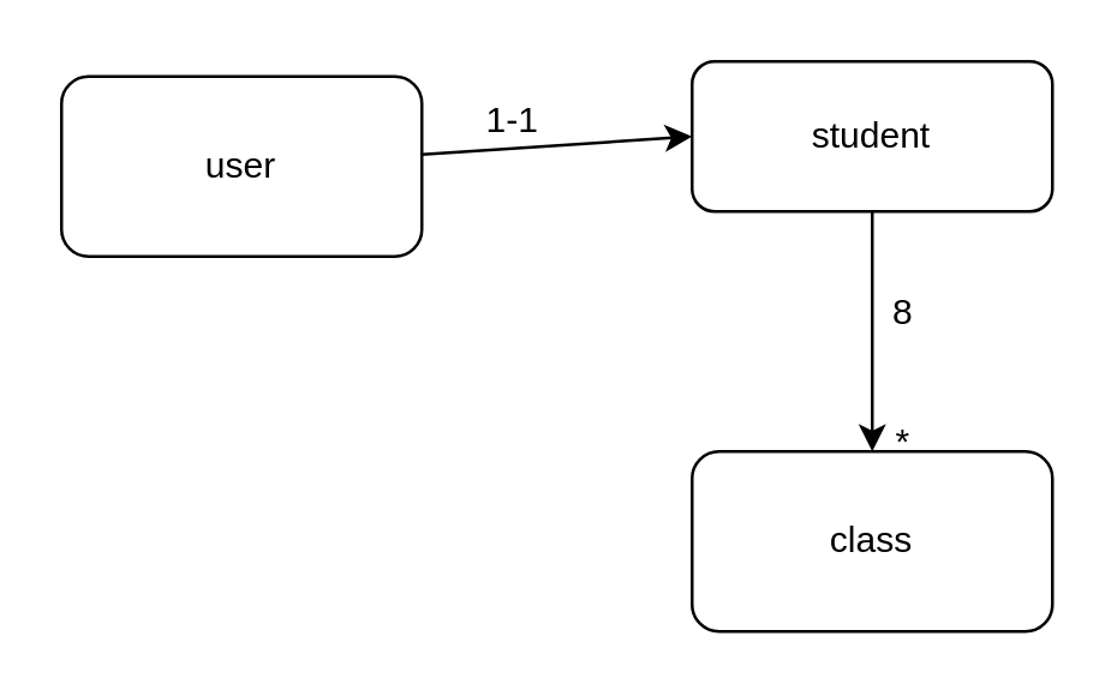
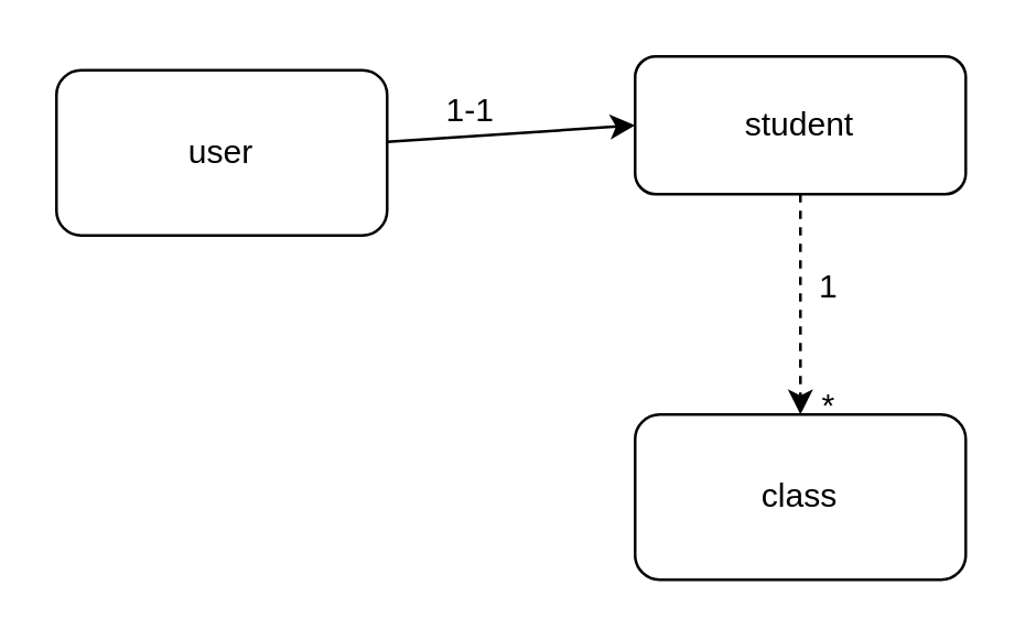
  <mxCell id="0" />
  <mxCell id="1" parent="0" />
  <mxCell id="2" style="html=1;entryX=0;entryY=0.5;entryDx=0;entryDy=0;" edge="1" parent="1" source="3" target="6"><mxGeometry relative="1" as="geometry" /></mxCell>
  <mxCell id="3" value="user" style="rounded=1;whiteSpace=wrap;html=1;" vertex="1" parent="1"><mxGeometry x="20" y="25" width="120" height="60" as="geometry" /></mxCell>
  <mxCell id="4" style="edgeStyle=none;html=1;startArrow=none;" edge="1" parent="1" source="9" target="7"><mxGeometry relative="1" as="geometry" /></mxCell>
- <mxCell id="5" style="edgeStyle=none;html=1;" edge="1" parent="1" source="6" target="7"><mxGeometry relative="1" as="geometry" /></mxCell>
+ <mxCell id="5" style="edgeStyle=none;html=1;dashed=1;" edge="1" parent="1" source="6" target="7"><mxGeometry relative="1" as="geometry" /></mxCell>
  <mxCell id="6" value="student" style="rounded=1;whiteSpace=wrap;html=1;" vertex="1" parent="1"><mxGeometry x="230" y="20" width="120" height="50" as="geometry" /></mxCell>
  <mxCell id="7" value="class" style="rounded=1;whiteSpace=wrap;html=1;" vertex="1" parent="1"><mxGeometry x="230" y="150" width="120" height="60" as="geometry" /></mxCell>
  <mxCell id="8" value="1-1" style="text;html=1;align=center;verticalAlign=middle;resizable=0;points=[];autosize=1;strokeColor=none;fillColor=none;" vertex="1" parent="1"><mxGeometry x="150" y="25" width="40" height="30" as="geometry" /></mxCell>
- <mxCell id="9" value="8&lt;br&gt;&lt;br&gt;&lt;br&gt;*" style="text;html=1;align=center;verticalAlign=middle;resizable=0;points=[];autosize=1;strokeColor=none;fillColor=none;" vertex="1" parent="1"><mxGeometry x="285" y="90" width="30" height="70" as="geometry" /></mxCell>
+ <mxCell id="9" value="1&lt;br&gt;&lt;br&gt;&lt;br&gt;*" style="text;html=1;align=center;verticalAlign=middle;resizable=0;points=[];autosize=1;strokeColor=none;fillColor=none;" vertex="1" parent="1"><mxGeometry x="285" y="90" width="30" height="70" as="geometry" /></mxCell>
